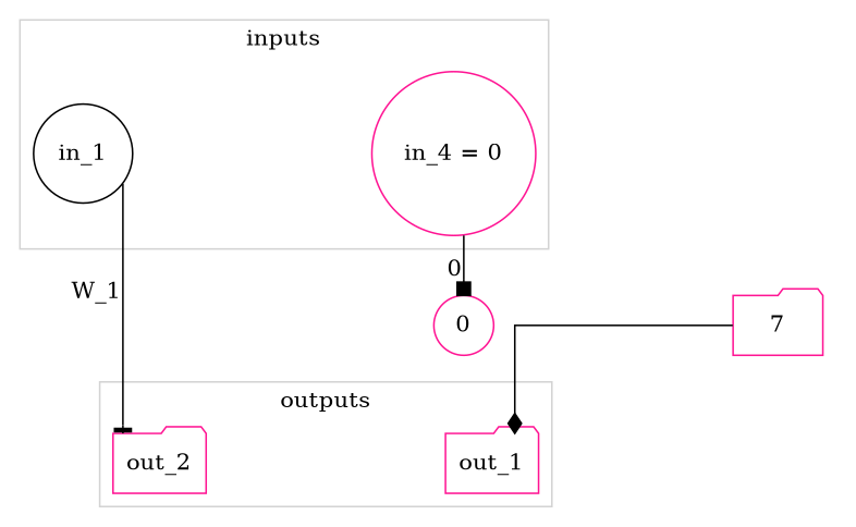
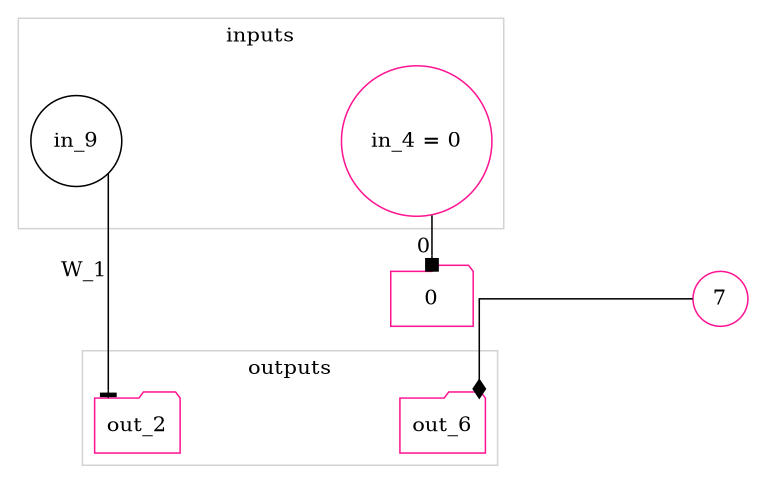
  digraph {
    forcelabels=true
    nodesep=2.0
    splines=ortho
    node [color=deeppink shape=folder]
-   n1 [label=out_1]
+   n1 [label=out_6]
    n2 [label=out_2]
-   n3 [label=7]
-   n4 [label=0 shape=circle]
-   n5 [color=black label=in_1 shape=circle]
+   n3 [label=7 shape=circle]
+   n4 [label=0]
+   n5 [color=black label=in_9 shape=circle]
    n6 [label="in_4 = 0" shape=circle]
    subgraph cluster_1 {
      color=lightgray
      label=outputs
      n1
      n2
    }
    subgraph cluster_2 {
      color=white
      n3
      n4
    }
    subgraph cluster_3 {
      color=lightgray
      label=inputs
      n5
      n6
    }
    n3 -> n1 [arrowhead=diamond]
    n5 -> n2 [arrowhead=tee xlabel=W_1]
    n6 -> n4 [arrowhead=box xlabel=0]
  }
